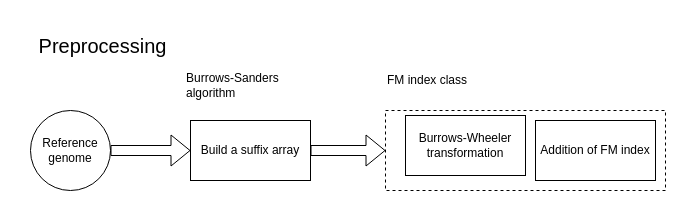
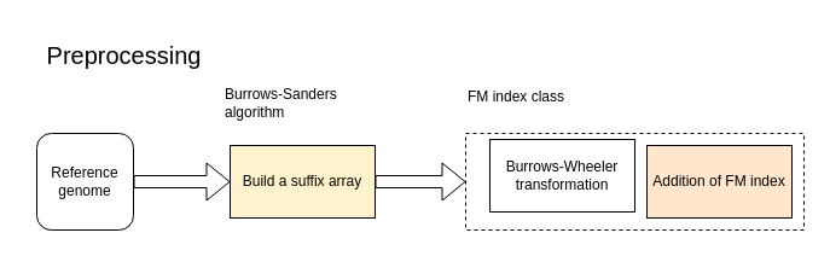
  <mxCell id="0" />
  <mxCell id="1" parent="0" />
  <mxCell id="2" value="" style="rounded=0;whiteSpace=wrap;html=1;fillColor=none;dashed=1;" vertex="1" parent="1"><mxGeometry x="385" y="110" width="280" height="80" as="geometry" /></mxCell>
- <mxCell id="3" value="Reference genome" style="ellipse;whiteSpace=wrap;html=1;aspect=fixed;" vertex="1" parent="1"><mxGeometry x="30" y="110" width="80" height="80" as="geometry" /></mxCell>
+ <mxCell id="3" value="Reference genome" style="whiteSpace=wrap;html=1;aspect=fixed;rounded=1;" vertex="1" parent="1"><mxGeometry x="30" y="110" width="80" height="80" as="geometry" /></mxCell>
  <mxCell id="4" value="" style="shape=flexArrow;endArrow=classic;html=1;rounded=0;exitX=1;exitY=0.5;exitDx=0;exitDy=0;" edge="1" parent="1" source="3"><mxGeometry width="50" height="50" relative="1" as="geometry"><mxPoint x="350" y="390" as="sourcePoint" /><mxPoint x="190" y="150" as="targetPoint" /></mxGeometry></mxCell>
- <mxCell id="5" value="Build a suffix array" style="rounded=0;whiteSpace=wrap;html=1;" vertex="1" parent="1"><mxGeometry x="190" y="120" width="120" height="60" as="geometry" /></mxCell>
+ <mxCell id="5" value="Build a suffix array" style="rounded=0;whiteSpace=wrap;html=1;fillColor=#fff2cc;" vertex="1" parent="1"><mxGeometry x="190" y="120" width="120" height="60" as="geometry" /></mxCell>
  <mxCell id="6" value="" style="shape=flexArrow;endArrow=classic;html=1;rounded=0;exitX=1;exitY=0.5;exitDx=0;exitDy=0;entryX=0;entryY=0.5;entryDx=0;entryDy=0;" edge="1" parent="1" source="5" target="2"><mxGeometry width="50" height="50" relative="1" as="geometry"><mxPoint x="350" y="390" as="sourcePoint" /><mxPoint x="390" y="150" as="targetPoint" /></mxGeometry></mxCell>
  <mxCell id="7" value="Burrows-Wheeler transformation" style="rounded=0;whiteSpace=wrap;html=1;" vertex="1" parent="1"><mxGeometry x="405" y="115" width="120" height="60" as="geometry" /></mxCell>
- <mxCell id="8" value="Addition of FM index" style="rounded=0;whiteSpace=wrap;html=1;" vertex="1" parent="1"><mxGeometry x="535" y="120" width="120" height="60" as="geometry" /></mxCell>
+ <mxCell id="8" value="Addition of FM index" style="rounded=0;whiteSpace=wrap;html=1;fillColor=#ffe6cc;" vertex="1" parent="1"><mxGeometry x="535" y="120" width="120" height="60" as="geometry" /></mxCell>
  <mxCell id="9" value="&lt;font style=&quot;font-size: 20px;&quot;&gt;Preprocessing&lt;/font&gt;" style="rounded=0;whiteSpace=wrap;html=1;strokeColor=none;fillColor=none;" vertex="1" parent="1"><mxGeometry x="20" y="20" width="165" height="50" as="geometry" /></mxCell>
  <mxCell id="10" value="FM index class" style="rounded=0;whiteSpace=wrap;html=1;strokeColor=none;fillColor=none;fontSize=12;align=left;" vertex="1" parent="1"><mxGeometry x="385" y="70" width="100" height="20" as="geometry" /></mxCell>
  <mxCell id="11" value="&lt;div align=&quot;left&quot;&gt;Burrows-Sanders algorithm&lt;br&gt;&lt;/div&gt;" style="rounded=0;whiteSpace=wrap;html=1;strokeColor=none;fillColor=none;fontSize=12;" vertex="1" parent="1"><mxGeometry x="185" y="70" width="120" height="30" as="geometry" /></mxCell>
